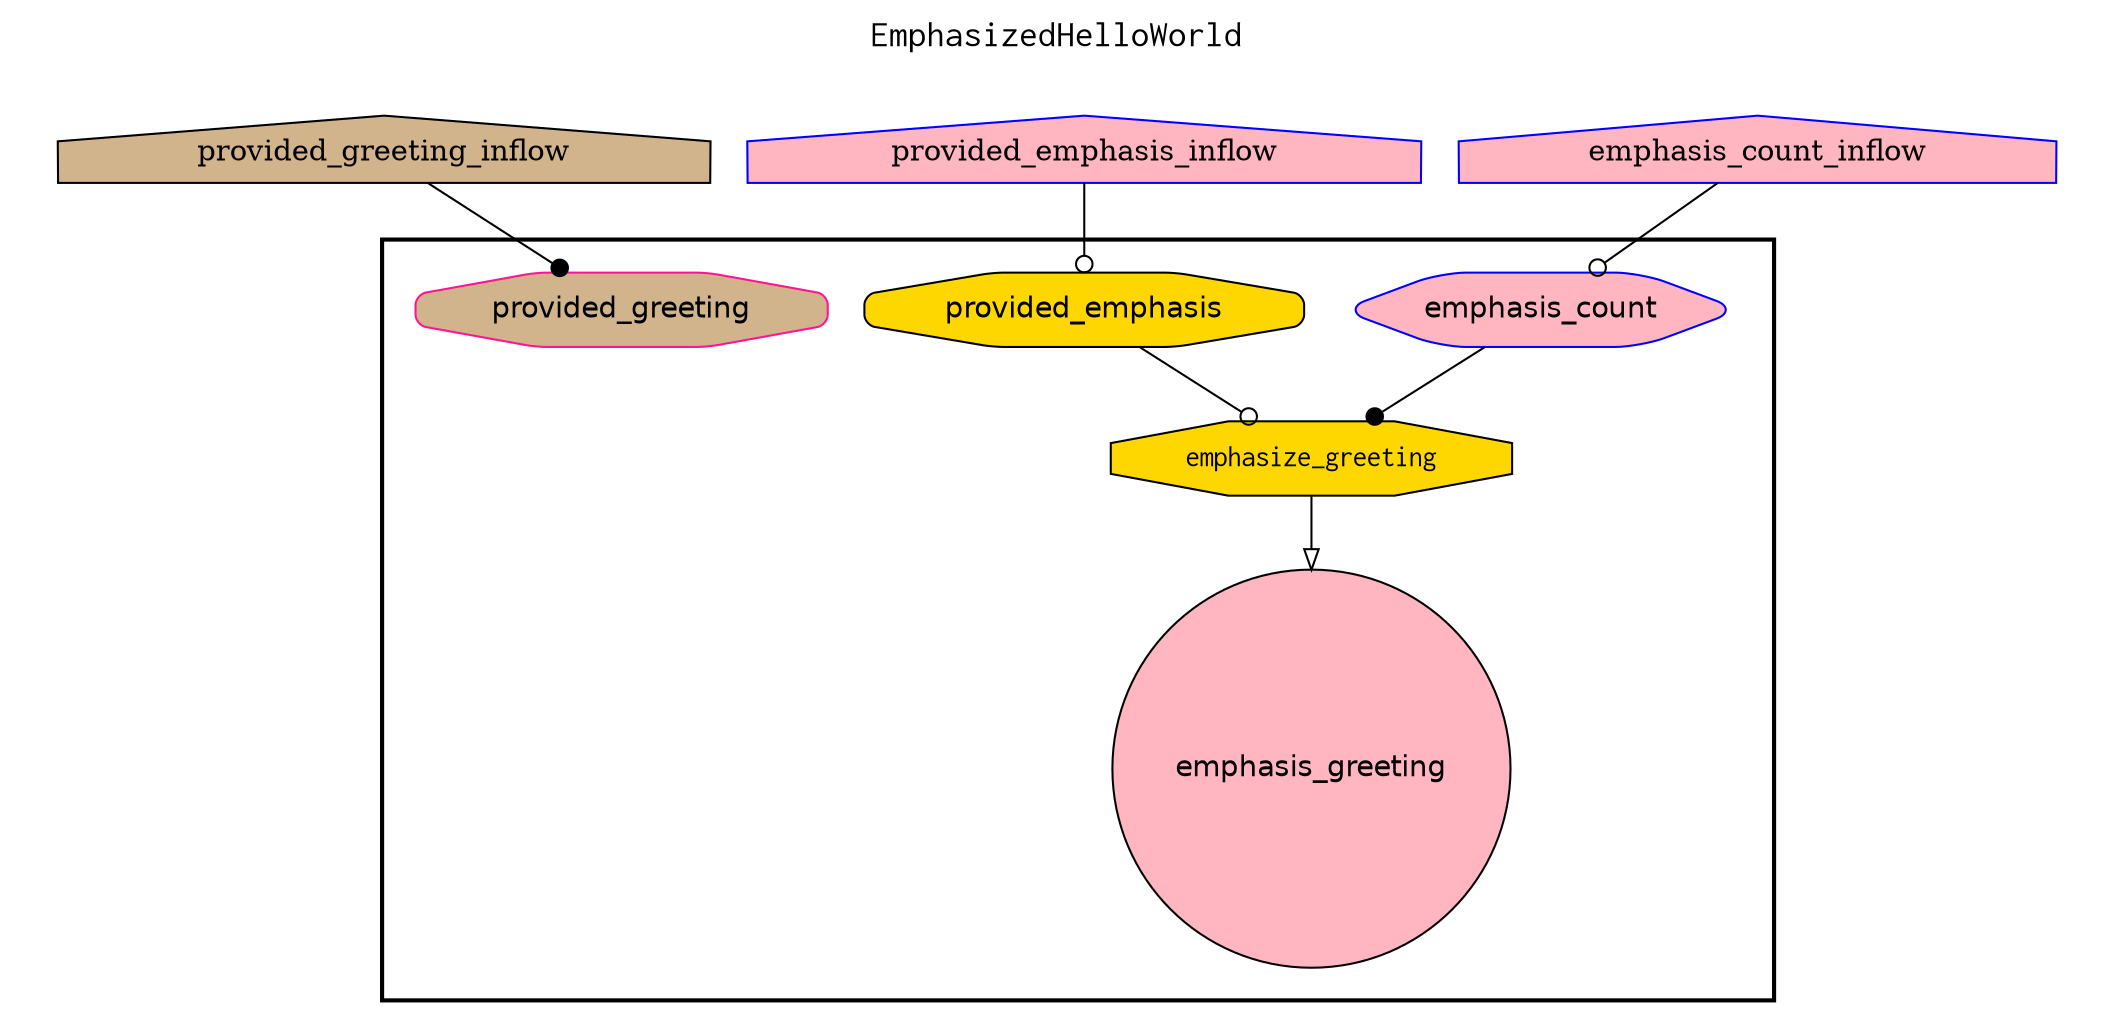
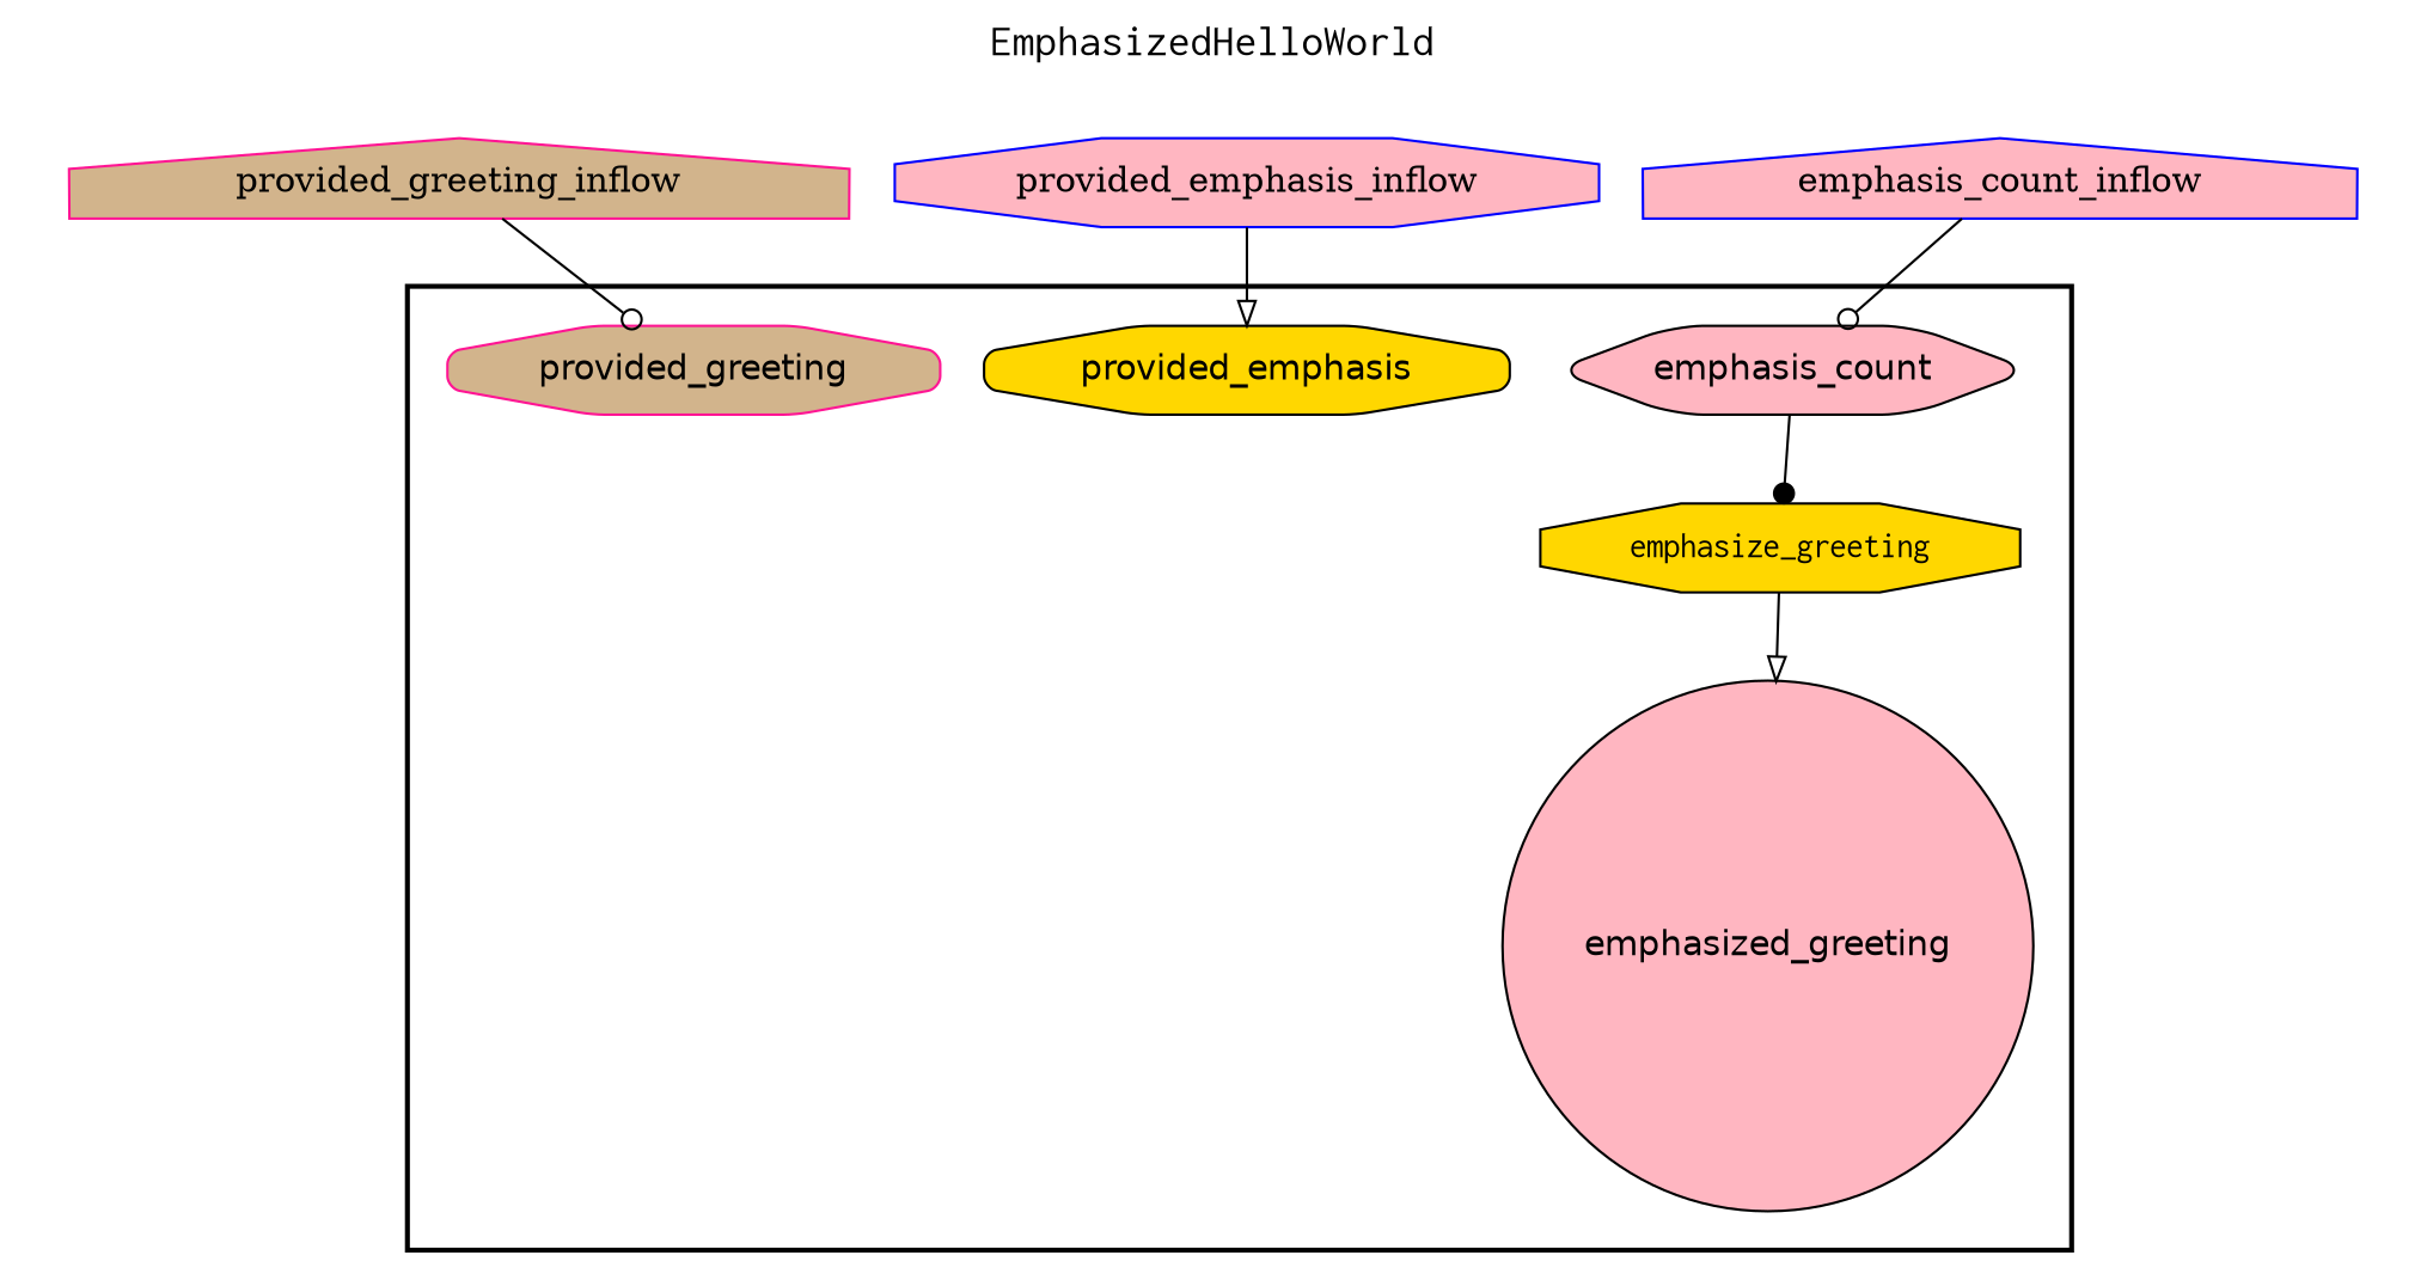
  digraph {
    fontname=Courier
    fontsize=18
    label=EmphasizedHelloWorld
    labelloc=t
    rankdir=TB
    node [color=black fillcolor=lightpink fontname=Helvetica peripheries=1 shape=octagon style=filled]
    edge [arrowhead=onormal]
    emphasize_greeting [fillcolor=gold fontname=Courier]
    provided_greeting [color=deeppink fillcolor=tan style="rounded,filled"]
    provided_emphasis [fillcolor=gold style="rounded,filled"]
-   emphasized_greeting [shape=circle style="rounded,filled" label=emphasis_greeting]
-   emphasis_count [color=blue shape=hexagon style="rounded,filled"]
+   emphasized_greeting [shape=circle style="rounded,filled"]
+   emphasis_count [shape=hexagon style="rounded,filled"]
    emphasis_count_inflow [color=blue shape=house width=0.2 fontname=""]
-   provided_emphasis_inflow [color=blue shape=house width=0.2 fontname=""]
-   provided_greeting_inflow [fillcolor=tan shape=house width=0.2 fontname=""]
+   provided_emphasis_inflow [color=blue width=0.2 fontname=""]
+   provided_greeting_inflow [color=deeppink fillcolor=tan shape=house width=0.2 fontname=""]
    subgraph cluster_1 {
      color=black
      label=""
      penwidth=2
      subgraph cluster_2 {
        color=white
        label=""
        penwidth=2
        emphasize_greeting
        provided_greeting
        provided_emphasis
        emphasized_greeting
        emphasis_count
      }
    }
    subgraph cluster_3 {
      color=white
      label=""
      penwidth=2
      subgraph cluster_4 {
        color=white
        label=""
        penwidth=2
        emphasis_count_inflow
        provided_emphasis_inflow
        provided_greeting_inflow
      }
    }
    subgraph cluster_5 {
      color=white
      label=""
      penwidth=2
      subgraph cluster_6 {
        color=white
        label=""
        penwidth=2
      }
    }
    emphasize_greeting -> emphasized_greeting
-   provided_emphasis -> emphasize_greeting [arrowhead=odot]
    emphasis_count -> emphasize_greeting [arrowhead=dot]
    emphasis_count_inflow -> emphasis_count [arrowhead=odot]
-   provided_emphasis_inflow -> provided_emphasis [arrowhead=odot]
-   provided_greeting_inflow -> provided_greeting [arrowhead=dot]
+   provided_emphasis_inflow -> provided_emphasis
+   provided_greeting_inflow -> provided_greeting [arrowhead=odot]
  }
